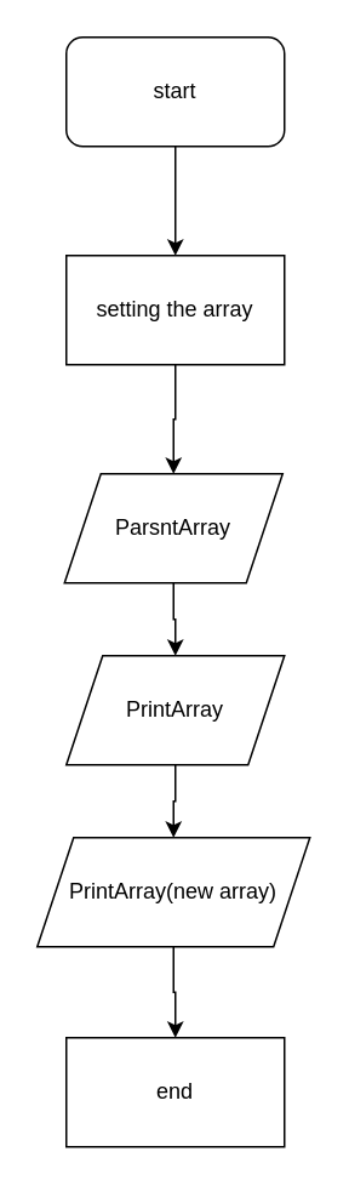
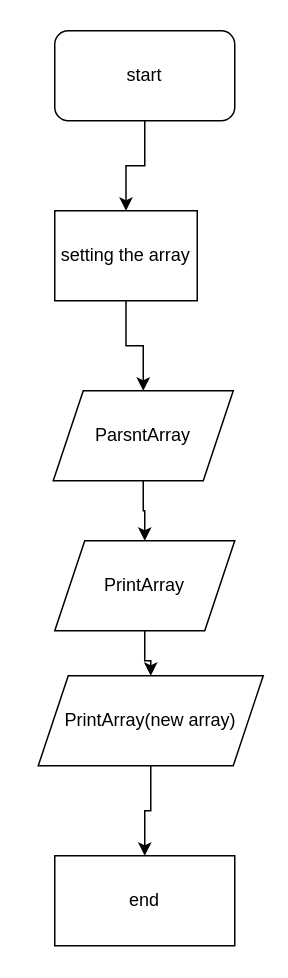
  <mxCell id="0" />
  <mxCell id="1" parent="0" />
  <mxCell id="2" value="" style="edgeStyle=orthogonalEdgeStyle;rounded=0;orthogonalLoop=1;jettySize=auto;html=1;" parent="1" source="3" target="6" edge="1"><mxGeometry relative="1" as="geometry" /></mxCell>
  <mxCell id="3" value="start" style="rounded=1;whiteSpace=wrap;html=1;" parent="1" vertex="1"><mxGeometry x="36" y="20" width="120" height="60" as="geometry" /></mxCell>
  <mxCell id="4" value="end" style="whiteSpace=wrap;html=1;rounded=0;" parent="1" vertex="1"><mxGeometry x="36" y="570" width="120" height="60" as="geometry" /></mxCell>
  <mxCell id="5" value="" style="edgeStyle=orthogonalEdgeStyle;rounded=0;orthogonalLoop=1;jettySize=auto;html=1;" parent="1" source="6" target="8" edge="1"><mxGeometry relative="1" as="geometry" /></mxCell>
- <mxCell id="6" value="setting the array" style="rounded=0;whiteSpace=wrap;html=1;" parent="1" vertex="1"><mxGeometry x="36" y="140" width="120" height="60" as="geometry" /></mxCell>
+ <mxCell id="6" value="setting the array" style="rounded=0;whiteSpace=wrap;html=1;" parent="1" vertex="1"><mxGeometry x="36" y="140" width="95" height="60" as="geometry" /></mxCell>
  <mxCell id="7" value="" style="edgeStyle=orthogonalEdgeStyle;rounded=0;orthogonalLoop=1;jettySize=auto;html=1;" parent="1" source="8" target="10" edge="1"><mxGeometry relative="1" as="geometry" /></mxCell>
  <mxCell id="8" value="ParsntArray" style="shape=parallelogram;perimeter=parallelogramPerimeter;whiteSpace=wrap;html=1;fixedSize=1;" parent="1" vertex="1"><mxGeometry x="35" y="260" width="120" height="60" as="geometry" /></mxCell>
  <mxCell id="9" value="" style="edgeStyle=orthogonalEdgeStyle;rounded=0;orthogonalLoop=1;jettySize=auto;html=1;" parent="1" source="10" target="12" edge="1"><mxGeometry relative="1" as="geometry" /></mxCell>
  <mxCell id="10" value="PrintArray" style="shape=parallelogram;perimeter=parallelogramPerimeter;whiteSpace=wrap;html=1;fixedSize=1;" parent="1" vertex="1"><mxGeometry x="36" y="360" width="120" height="60" as="geometry" /></mxCell>
  <mxCell id="11" value="" style="edgeStyle=orthogonalEdgeStyle;rounded=0;orthogonalLoop=1;jettySize=auto;html=1;" parent="1" source="12" target="4" edge="1"><mxGeometry relative="1" as="geometry" /></mxCell>
- <mxCell id="12" value="PrintArray(new array)" style="shape=parallelogram;perimeter=parallelogramPerimeter;whiteSpace=wrap;html=1;fixedSize=1;" parent="1" vertex="1"><mxGeometry x="20" y="460" width="150" height="60" as="geometry" /></mxCell>
+ <mxCell id="12" value="PrintArray(new array)" style="shape=parallelogram;perimeter=parallelogramPerimeter;whiteSpace=wrap;html=1;fixedSize=1;" parent="1" vertex="1"><mxGeometry x="25" y="450" width="150" height="60" as="geometry" /></mxCell>
